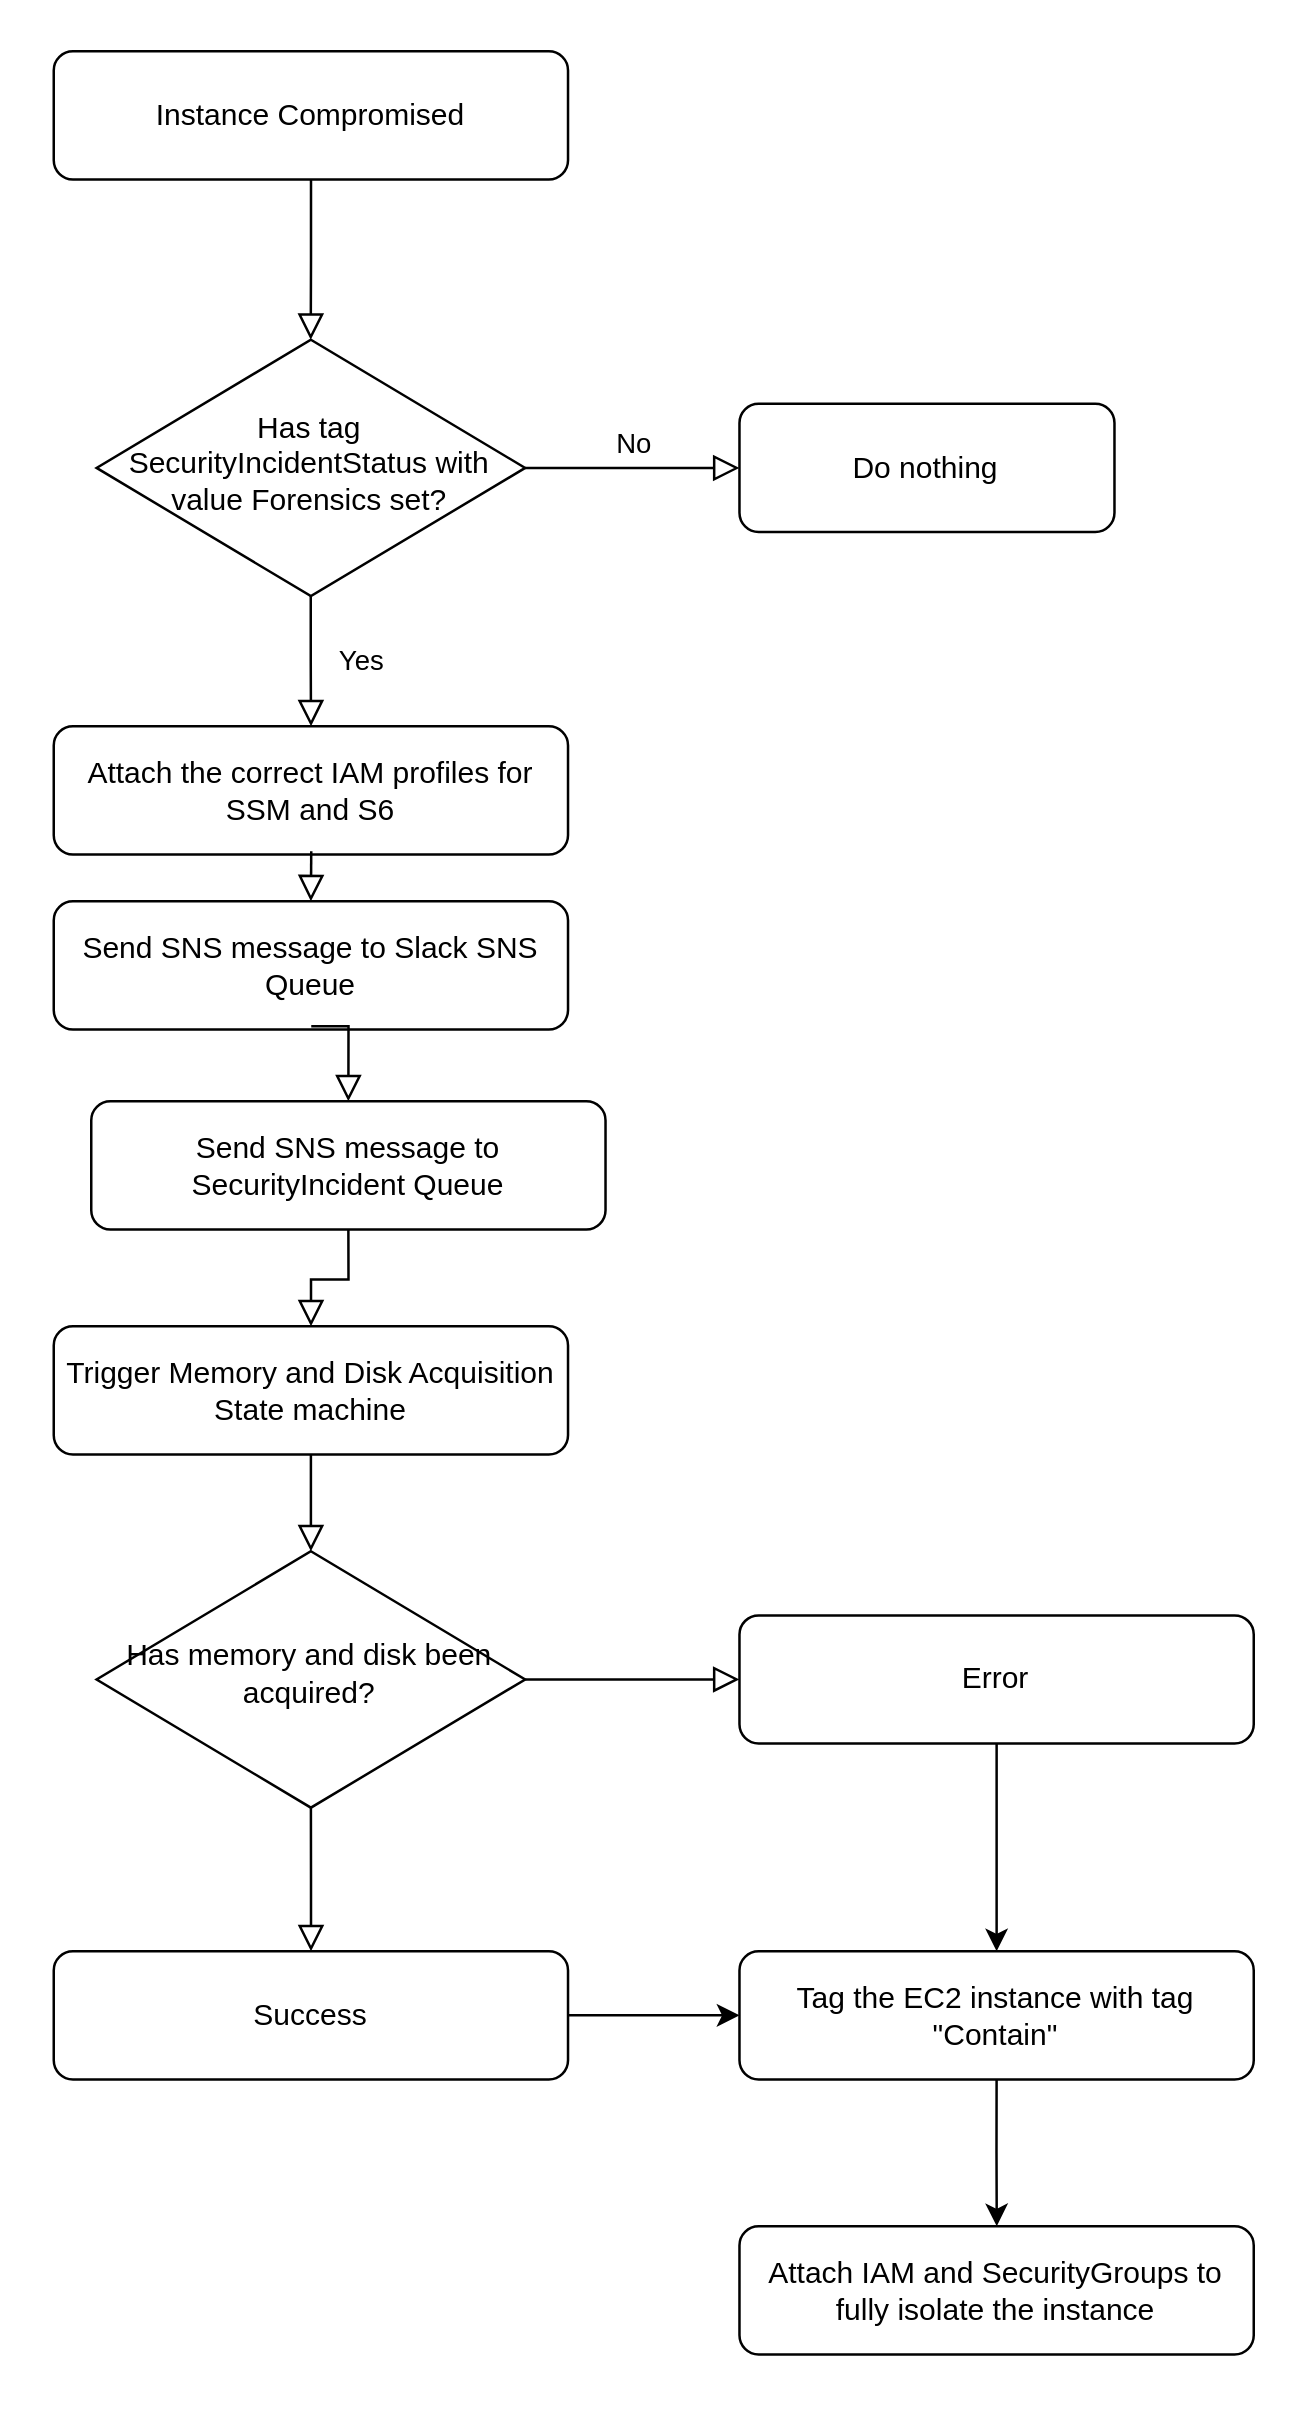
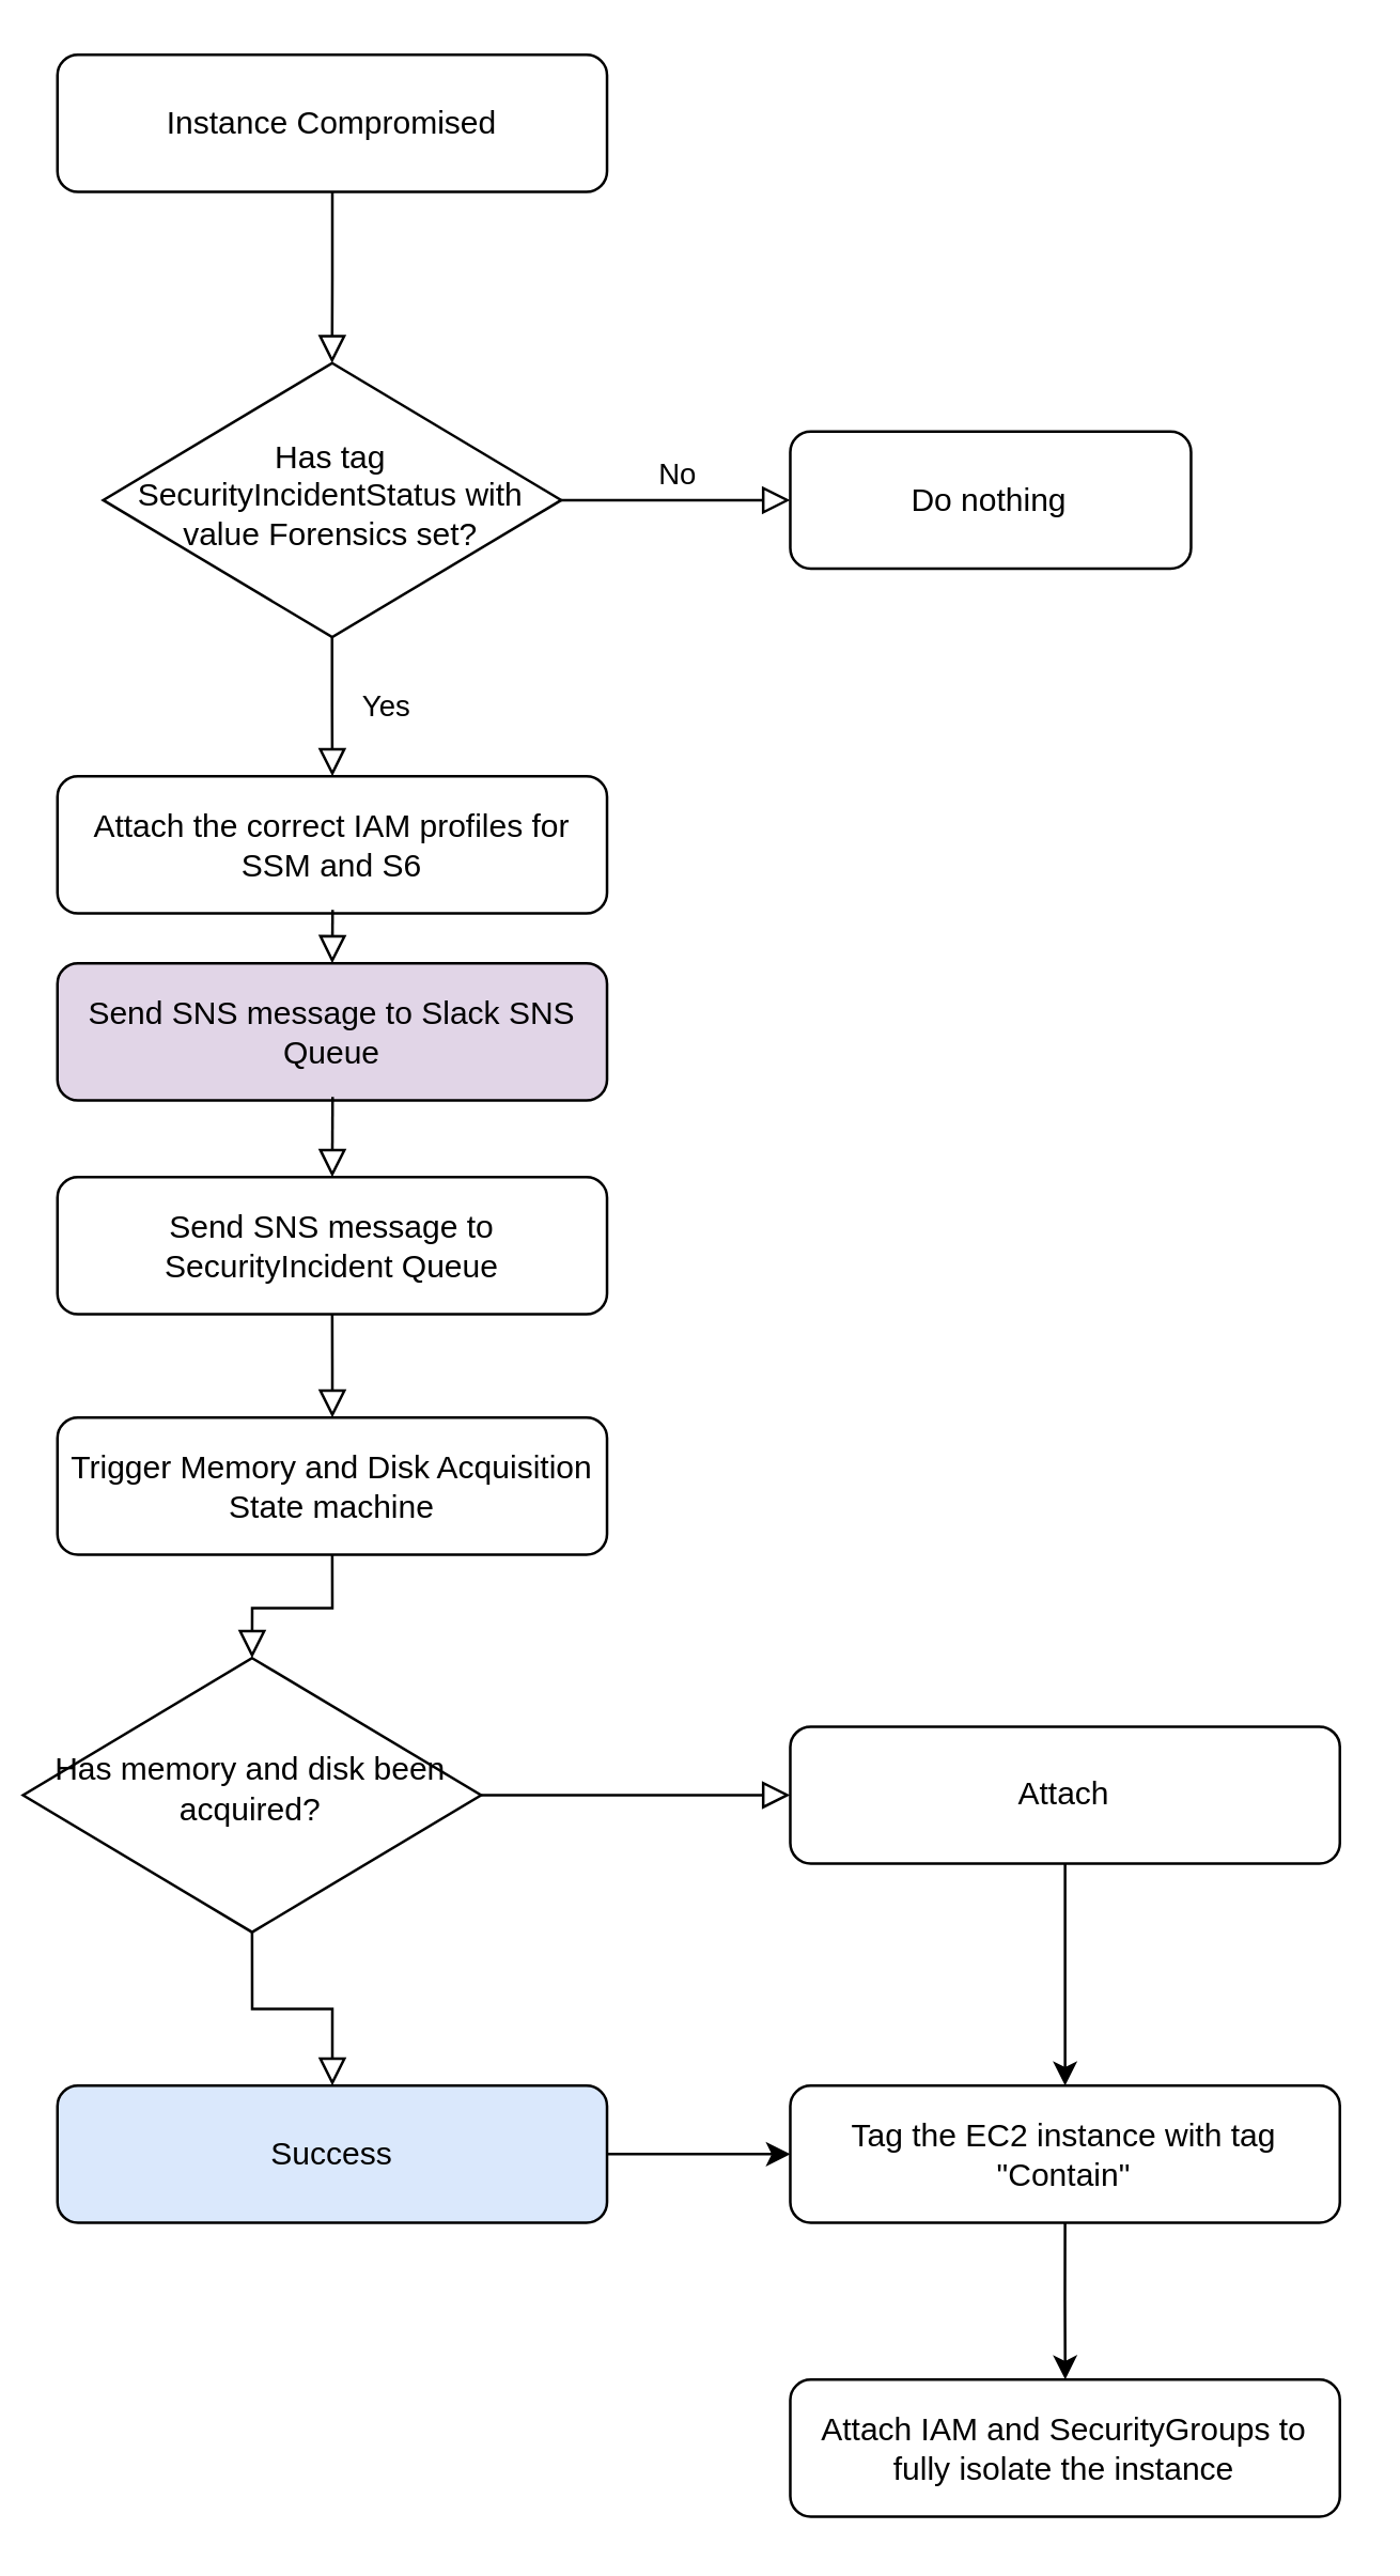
  <mxCell id="0" />
  <mxCell id="1" parent="0" />
  <mxCell id="2" value="" style="group" vertex="1" connectable="0" parent="1"><mxGeometry x="21" y="20" width="480" height="500" as="geometry" /></mxCell>
  <mxCell id="3" value="Instance Compromised" style="rounded=1;whiteSpace=wrap;html=1;fontSize=12;glass=0;strokeWidth=1;shadow=0;" parent="2" vertex="1"><mxGeometry width="205.714" height="51.282" as="geometry" /></mxCell>
  <mxCell id="4" value="Has tag SecurityIncidentStatus with value Forensics set?" style="rhombus;whiteSpace=wrap;html=1;shadow=0;fontFamily=Helvetica;fontSize=12;align=center;strokeWidth=1;spacing=6;spacingTop=-4;" parent="2" vertex="1"><mxGeometry x="17.143" y="115.385" width="171.429" height="102.564" as="geometry" /></mxCell>
  <mxCell id="5" value="" style="rounded=0;html=1;jettySize=auto;orthogonalLoop=1;fontSize=11;endArrow=block;endFill=0;endSize=8;strokeWidth=1;shadow=0;labelBackgroundColor=none;edgeStyle=orthogonalEdgeStyle;" parent="2" source="3" target="4" edge="1"><mxGeometry relative="1" as="geometry" /></mxCell>
  <mxCell id="6" value="&lt;div&gt;Do nothing&lt;/div&gt;" style="rounded=1;whiteSpace=wrap;html=1;fontSize=12;glass=0;strokeWidth=1;shadow=0;" parent="2" vertex="1"><mxGeometry x="274.286" y="141.026" width="150" height="51.282" as="geometry" /></mxCell>
  <mxCell id="7" value="No" style="edgeStyle=orthogonalEdgeStyle;rounded=0;html=1;jettySize=auto;orthogonalLoop=1;fontSize=11;endArrow=block;endFill=0;endSize=8;strokeWidth=1;shadow=0;labelBackgroundColor=none;" parent="2" source="4" target="6" edge="1"><mxGeometry y="10" relative="1" as="geometry"><mxPoint as="offset" /></mxGeometry></mxCell>
  <mxCell id="8" value="&lt;div&gt;Trigger Memory and Disk Acquisition State machine&lt;/div&gt;" style="rounded=1;whiteSpace=wrap;html=1;fontSize=12;glass=0;strokeWidth=1;shadow=0;" parent="2" vertex="1"><mxGeometry y="509.998" width="205.714" height="51.282" as="geometry" /></mxCell>
  <mxCell id="9" value="" style="rounded=0;html=1;jettySize=auto;orthogonalLoop=1;fontSize=11;endArrow=block;endFill=0;endSize=8;strokeWidth=1;shadow=0;labelBackgroundColor=none;edgeStyle=orthogonalEdgeStyle;exitX=0.5;exitY=1;exitDx=0;exitDy=0;" parent="2" source="10" target="8" edge="1"><mxGeometry x="0.333" y="20" relative="1" as="geometry"><mxPoint as="offset" /><mxPoint x="102.8" y="491.761" as="sourcePoint" /></mxGeometry></mxCell>
- <mxCell id="10" value="Send SNS message to SecurityIncident Queue" style="rounded=1;whiteSpace=wrap;html=1;fontSize=12;glass=0;strokeWidth=1;shadow=0;" parent="2" vertex="1"><mxGeometry x="14.996" y="420.002" width="205.714" height="51.282" as="geometry" /></mxCell>
+ <mxCell id="10" value="Send SNS message to SecurityIncident Queue" style="rounded=1;whiteSpace=wrap;html=1;fontSize=12;glass=0;strokeWidth=1;shadow=0;" parent="2" vertex="1"><mxGeometry x="-0.004" y="420.002" width="205.714" height="51.282" as="geometry" /></mxCell>
  <mxCell id="11" value="Attach the correct IAM profiles for SSM and S6" style="rounded=1;whiteSpace=wrap;html=1;fontSize=12;glass=0;strokeWidth=1;shadow=0;" vertex="1" parent="2"><mxGeometry x="-0.004" y="270.002" width="205.714" height="51.282" as="geometry" /></mxCell>
  <mxCell id="12" value="Yes" style="rounded=0;html=1;jettySize=auto;orthogonalLoop=1;fontSize=11;endArrow=block;endFill=0;endSize=8;strokeWidth=1;shadow=0;labelBackgroundColor=none;edgeStyle=orthogonalEdgeStyle;" parent="2" source="4" target="11" edge="1"><mxGeometry y="20" relative="1" as="geometry"><mxPoint as="offset" /><mxPoint x="102.857" y="269.231" as="targetPoint" /></mxGeometry></mxCell>
- <mxCell id="13" value="Send SNS message to Slack SNS Queue" style="rounded=1;whiteSpace=wrap;html=1;fontSize=12;glass=0;strokeWidth=1;shadow=0;" vertex="1" parent="2"><mxGeometry x="-0.004" y="340.002" width="205.714" height="51.282" as="geometry" /></mxCell>
- <mxCell id="14" value="Has memory and disk been acquired?" style="rhombus;whiteSpace=wrap;html=1;shadow=0;fontFamily=Helvetica;fontSize=12;align=center;strokeWidth=1;spacing=6;spacingTop=-4;" vertex="1" parent="1"><mxGeometry x="38.143" y="620.005" width="171.429" height="102.564" as="geometry" /></mxCell>
+ <mxCell id="13" value="Send SNS message to Slack SNS Queue" style="rounded=1;whiteSpace=wrap;html=1;fontSize=12;glass=0;strokeWidth=1;shadow=0;fillColor=#e1d5e7;" vertex="1" parent="2"><mxGeometry x="-0.004" y="340.002" width="205.714" height="51.282" as="geometry" /></mxCell>
+ <mxCell id="14" value="Has memory and disk been acquired?" style="rhombus;whiteSpace=wrap;html=1;shadow=0;fontFamily=Helvetica;fontSize=12;align=center;strokeWidth=1;spacing=6;spacingTop=-4;" vertex="1" parent="1"><mxGeometry x="8.143" y="620.005" width="171.429" height="102.564" as="geometry" /></mxCell>
  <mxCell id="15" value="" style="rounded=0;html=1;jettySize=auto;orthogonalLoop=1;fontSize=11;endArrow=block;endFill=0;endSize=8;strokeWidth=1;shadow=0;labelBackgroundColor=none;edgeStyle=orthogonalEdgeStyle;entryX=0.5;entryY=0;entryDx=0;entryDy=0;" edge="1" parent="1" target="13"><mxGeometry y="20" relative="1" as="geometry"><mxPoint as="offset" /><mxPoint x="124" y="340" as="sourcePoint" /><mxPoint x="133.9" y="300.002" as="targetPoint" /></mxGeometry></mxCell>
  <mxCell id="16" value="" style="rounded=0;html=1;jettySize=auto;orthogonalLoop=1;fontSize=11;endArrow=block;endFill=0;endSize=8;strokeWidth=1;shadow=0;labelBackgroundColor=none;edgeStyle=orthogonalEdgeStyle;exitX=0.5;exitY=1;exitDx=0;exitDy=0;entryX=0.5;entryY=0;entryDx=0;entryDy=0;" edge="1" parent="1" source="8" target="14"><mxGeometry x="0.333" y="20" relative="1" as="geometry"><mxPoint as="offset" /><mxPoint x="133.853" y="451.284" as="sourcePoint" /><mxPoint x="133.9" y="509.998" as="targetPoint" /></mxGeometry></mxCell>
  <mxCell id="17" value="" style="edgeStyle=orthogonalEdgeStyle;rounded=0;orthogonalLoop=1;jettySize=auto;html=1;" edge="1" parent="1" source="18" target="23"><mxGeometry relative="1" as="geometry" /></mxCell>
- <mxCell id="18" value="&lt;div&gt;Success&lt;/div&gt;" style="rounded=1;whiteSpace=wrap;html=1;fontSize=12;glass=0;strokeWidth=1;shadow=0;" vertex="1" parent="1"><mxGeometry x="21" y="779.998" width="205.714" height="51.282" as="geometry" /></mxCell>
+ <mxCell id="18" value="&lt;div&gt;Success&lt;/div&gt;" style="rounded=1;whiteSpace=wrap;html=1;fontSize=12;glass=0;strokeWidth=1;shadow=0;fillColor=#dae8fc;" vertex="1" parent="1"><mxGeometry x="21" y="779.998" width="205.714" height="51.282" as="geometry" /></mxCell>
  <mxCell id="19" value="" style="edgeStyle=orthogonalEdgeStyle;rounded=0;orthogonalLoop=1;jettySize=auto;html=1;" edge="1" parent="1" source="20" target="23"><mxGeometry relative="1" as="geometry" /></mxCell>
- <mxCell id="20" value="&lt;div&gt;Error&lt;/div&gt;" style="rounded=1;whiteSpace=wrap;html=1;fontSize=12;glass=0;strokeWidth=1;shadow=0;" vertex="1" parent="1"><mxGeometry x="295.29" y="645.648" width="205.714" height="51.282" as="geometry" /></mxCell>
+ <mxCell id="20" value="&lt;div&gt;Attach&lt;/div&gt;" style="rounded=1;whiteSpace=wrap;html=1;fontSize=12;glass=0;strokeWidth=1;shadow=0;" vertex="1" parent="1"><mxGeometry x="295.29" y="645.648" width="205.714" height="51.282" as="geometry" /></mxCell>
  <mxCell id="21" value="" style="rounded=0;html=1;jettySize=auto;orthogonalLoop=1;fontSize=11;endArrow=block;endFill=0;endSize=8;strokeWidth=1;shadow=0;labelBackgroundColor=none;edgeStyle=orthogonalEdgeStyle;exitX=0.5;exitY=1;exitDx=0;exitDy=0;" edge="1" parent="1" source="14" target="18"><mxGeometry x="0.333" y="20" relative="1" as="geometry"><mxPoint as="offset" /><mxPoint x="133.857" y="561.28" as="sourcePoint" /><mxPoint x="133.857" y="630.005" as="targetPoint" /></mxGeometry></mxCell>
  <mxCell id="22" value="" style="rounded=0;html=1;jettySize=auto;orthogonalLoop=1;fontSize=11;endArrow=block;endFill=0;endSize=8;strokeWidth=1;shadow=0;labelBackgroundColor=none;edgeStyle=orthogonalEdgeStyle;exitX=1;exitY=0.5;exitDx=0;exitDy=0;entryX=0;entryY=0.5;entryDx=0;entryDy=0;" edge="1" parent="1" source="14" target="20"><mxGeometry x="0.333" y="20" relative="1" as="geometry"><mxPoint as="offset" /><mxPoint x="143.857" y="571.28" as="sourcePoint" /><mxPoint x="143.857" y="640.005" as="targetPoint" /></mxGeometry></mxCell>
  <mxCell id="23" value="Tag the EC2 instance with tag &quot;Contain&quot;" style="rounded=1;whiteSpace=wrap;html=1;fontSize=12;glass=0;strokeWidth=1;shadow=0;" vertex="1" parent="1"><mxGeometry x="295.286" y="779.996" width="205.714" height="51.282" as="geometry" /></mxCell>
  <mxCell id="24" value="Attach IAM and SecurityGroups to fully isolate the instance" style="rounded=1;whiteSpace=wrap;html=1;fontSize=12;glass=0;strokeWidth=1;shadow=0;" vertex="1" parent="1"><mxGeometry x="295.29" y="889.998" width="205.714" height="51.282" as="geometry" /></mxCell>
  <mxCell id="25" value="" style="edgeStyle=orthogonalEdgeStyle;rounded=0;orthogonalLoop=1;jettySize=auto;html=1;exitX=0.5;exitY=1;exitDx=0;exitDy=0;" edge="1" parent="1" source="23" target="24"><mxGeometry relative="1" as="geometry"><mxPoint x="408.147" y="706.93" as="sourcePoint" /><mxPoint x="408.147" y="789.996" as="targetPoint" /></mxGeometry></mxCell>
  <mxCell id="26" value="" style="rounded=0;html=1;jettySize=auto;orthogonalLoop=1;fontSize=11;endArrow=block;endFill=0;endSize=8;strokeWidth=1;shadow=0;labelBackgroundColor=none;edgeStyle=orthogonalEdgeStyle;entryX=0.5;entryY=0;entryDx=0;entryDy=0;" edge="1" parent="1" target="10"><mxGeometry y="20" relative="1" as="geometry"><mxPoint as="offset" /><mxPoint x="124" y="410" as="sourcePoint" /><mxPoint x="133.853" y="370.002" as="targetPoint" /></mxGeometry></mxCell>
